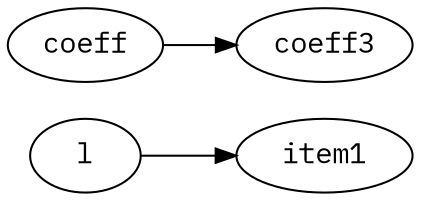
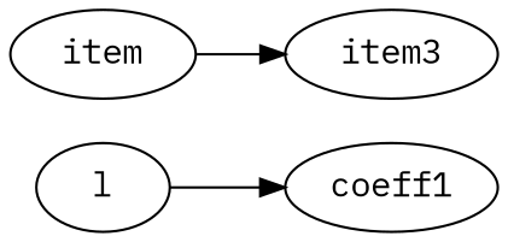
  digraph {
    fontname="IBM Plex Mono"
    rankdir=LR
    node [fontname="IBM Plex Mono"]
    edge [fontname="IBM Plex Mono"]
    l
-   item1
-   coeff
-   item3 [label=coeff3]
+   item1 [label=coeff1]
+   coeff [label=item]
+   item3
    l -> item1 [loop=True]
    coeff -> item3 [loop=False]
  }
